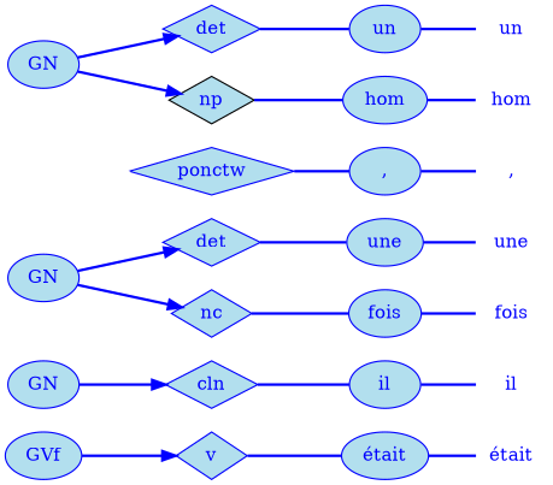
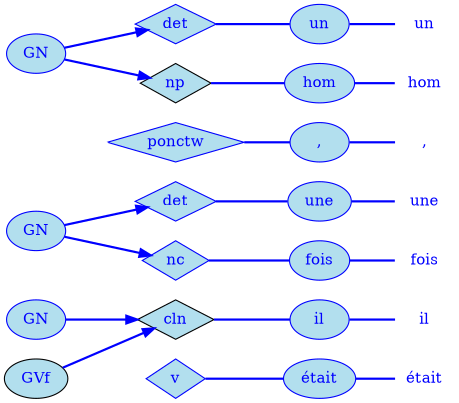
  digraph {
    rankdir=LR
    node [fillcolor=lightblue2 fontcolor=blue shape=plaintext color=blue style=filled]
    edge [arrowhead=none color=blue fontcolor=blue minlen=1 style=bold]
    n1 [height=0.50 label=il width=0.75 color="" style=""]
    n2 [height=0.50 label=il shape=ellipse width=0.75]
-   n3 [height=0.50 label=cln shape=diamond width=0.75]
+   n3 [color=black height=0.50 label=cln shape=diamond width=0.75]
    n4 [arrowhead=doubleoctagon height=0.50 label=GN width=0.75 shape=""]
    n5 [height=0.50 label="était" width=0.75 color="" style=""]
    n6 [height=0.50 label="était" shape=ellipse width=0.92]
    n7 [height=0.50 label=v shape=diamond width=0.75]
-   n8 [arrowhead=doubleoctagon height=0.50 label=GVf width=0.81 shape=""]
+   n8 [arrowhead=doubleoctagon color=black height=0.50 label=GVf width=0.81 shape=""]
    n9 [height=0.50 label=une width=0.75 color="" style=""]
    n10 [height=0.50 label=une shape=ellipse width=0.81]
    n11 [height=0.50 label=det shape=diamond width=0.75]
    n12 [height=0.50 label=fois width=0.75 color="" style=""]
    n13 [height=0.50 label=fois shape=ellipse width=0.75]
    n14 [height=0.50 label=nc shape=diamond width=0.75]
    n15 [arrowhead=doubleoctagon height=0.50 label=GN width=0.75 shape=""]
    n16 [height=0.50 label="," width=0.75 color="" style=""]
    n17 [height=0.50 label="," shape=ellipse width=0.75]
    n18 [height=0.50 label=ponctw shape=diamond width=1.28]
    n19 [height=0.50 label=un width=0.75 color="" style=""]
    n20 [height=0.50 label=un shape=ellipse width=0.75]
    n21 [height=0.50 label=det shape=diamond width=0.75]
    n22 [height=0.50 label=hom width=0.75 color="" style=""]
    n23 [height=0.50 label=hom shape=ellipse width=0.89]
    n24 [color=black height=0.50 label=np shape=diamond width=0.75]
    n25 [arrowhead=doubleoctagon height=0.50 label=GN width=0.75 shape=""]
    "mc1s1_P9L1#pos#empty" [color=white fillcolor=white fontcolor=white height=0.06 shape=point width=0.06 style=""]
    n2 -> n1
    n3 -> n2
    n4 -> n3 [shape=normal arrowhead=""]
    n6 -> n5
    n7 -> n6
-   n8 -> n7 [shape=normal arrowhead=""]
+   n8 -> n3 [shape=normal arrowhead=""]
    n10 -> n9
    n11 -> n10
    n13 -> n12
    n14 -> n13
    n15 -> n11 [shape=normal arrowhead=""]
    n15 -> n14 [shape=normal arrowhead=""]
    n17 -> n16
    n18 -> n17
    n20 -> n19
    n21 -> n20
    n23 -> n22
    n24 -> n23
    n25 -> n21 [shape=normal arrowhead=""]
    n25 -> n24 [shape=normal arrowhead=""]
    "mc1s1_P9L1#pos#empty" -> n18 [color=white fontcolor=white shape=none arrowhead="" style=""]
  }
